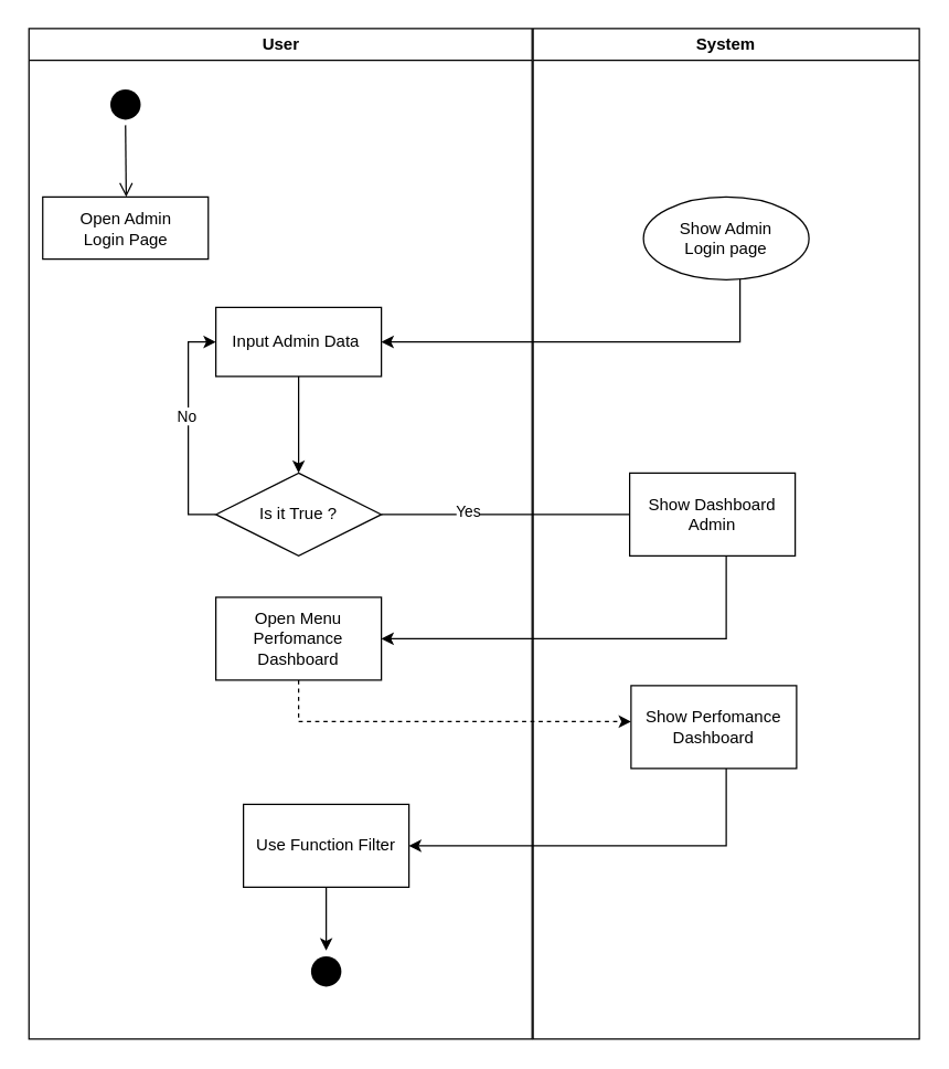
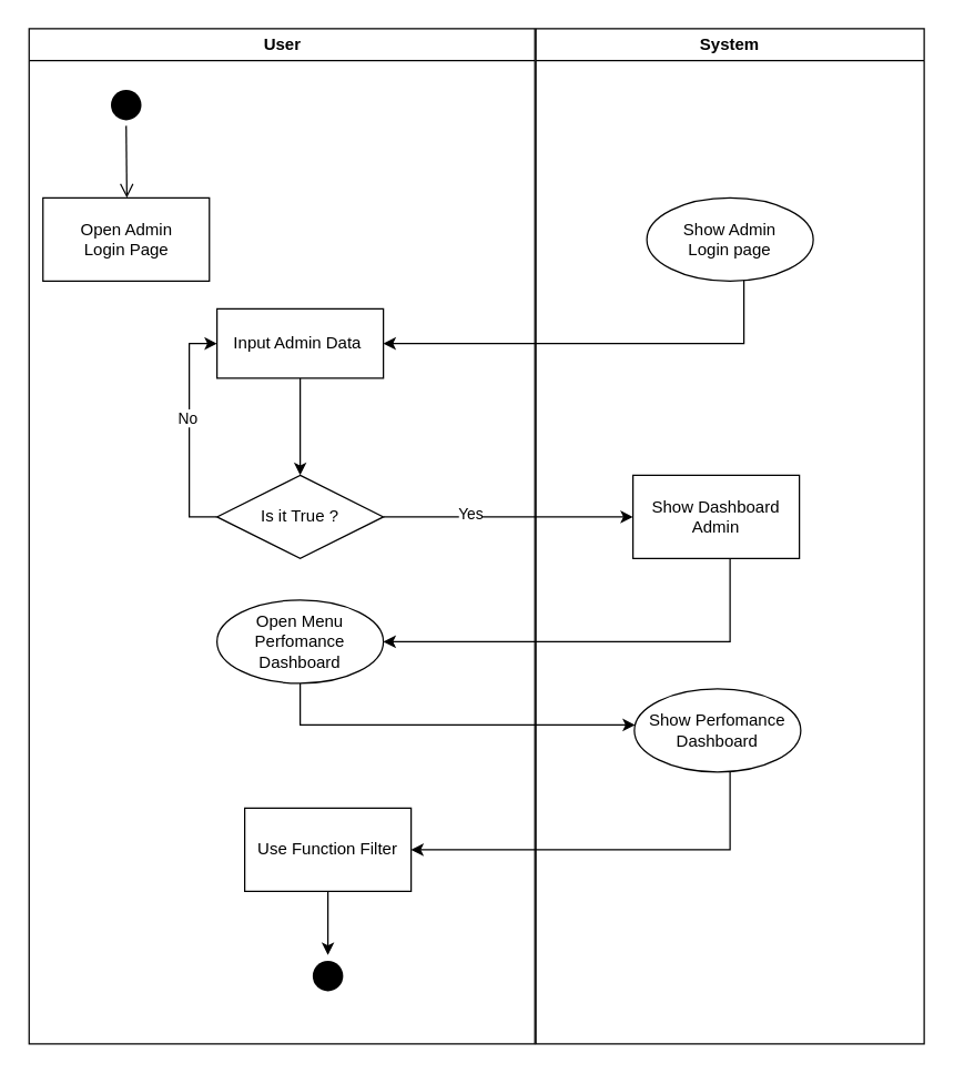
  <mxCell id="0" />
  <mxCell id="1" parent="0" />
  <mxCell id="2" value="User" style="swimlane;whiteSpace=wrap" parent="1" vertex="1"><mxGeometry x="20.5" y="20" width="364.75" height="732" as="geometry"><mxRectangle x="164.5" y="128" width="60" height="23" as="alternateBounds" /></mxGeometry></mxCell>
  <mxCell id="3" value="" style="ellipse;shape=startState;fillColor=#000000;strokeColor=none;" parent="2" vertex="1"><mxGeometry x="55" y="40" width="30" height="30" as="geometry" /></mxCell>
  <mxCell id="4" value="" style="edgeStyle=elbowEdgeStyle;elbow=horizontal;verticalAlign=bottom;endArrow=open;endSize=8;endFill=1;rounded=0;entryX=0.5;entryY=0;entryDx=0;entryDy=0;" parent="2" source="3" target="5" edge="1"><mxGeometry x="100" y="40" as="geometry"><mxPoint x="115" y="112" as="targetPoint" /></mxGeometry></mxCell>
- <mxCell id="5" value="Open Admin&lt;br&gt;Login Page" style="whiteSpace=wrap;html=1;rounded=0;" vertex="1" parent="2"><mxGeometry x="10" y="122" width="120" height="45" as="geometry" /></mxCell>
+ <mxCell id="5" value="Open Admin&lt;br&gt;Login Page" style="whiteSpace=wrap;html=1;rounded=0;" vertex="1" parent="2"><mxGeometry x="10" y="122" width="120" height="60" as="geometry" /></mxCell>
  <mxCell id="6" value="" style="edgeStyle=orthogonalEdgeStyle;rounded=0;orthogonalLoop=1;jettySize=auto;html=1;strokeColor=#000000;" edge="1" parent="2" source="7" target="10"><mxGeometry relative="1" as="geometry" /></mxCell>
  <mxCell id="7" value="Input Admin Data&amp;nbsp;" style="whiteSpace=wrap;html=1;rounded=0;" vertex="1" parent="2"><mxGeometry x="135.5" y="202" width="120" height="50" as="geometry" /></mxCell>
  <mxCell id="8" style="edgeStyle=orthogonalEdgeStyle;rounded=0;orthogonalLoop=1;jettySize=auto;html=1;exitX=0;exitY=0.5;exitDx=0;exitDy=0;entryX=0;entryY=0.5;entryDx=0;entryDy=0;strokeColor=#000000;" edge="1" parent="2" source="10" target="7"><mxGeometry relative="1" as="geometry" /></mxCell>
  <mxCell id="9" value="No" style="edgeLabel;html=1;align=center;verticalAlign=middle;resizable=0;points=[];" vertex="1" connectable="0" parent="8"><mxGeometry x="0.12" y="2" relative="1" as="geometry"><mxPoint as="offset" /></mxGeometry></mxCell>
  <mxCell id="10" value="Is it True ?" style="rhombus;whiteSpace=wrap;html=1;rounded=0;" vertex="1" parent="2"><mxGeometry x="135.5" y="322" width="120" height="60" as="geometry" /></mxCell>
- <mxCell id="11" value="Open Menu Perfomance Dashboard" style="whiteSpace=wrap;html=1;rounded=0;" vertex="1" parent="2"><mxGeometry x="135.5" y="412" width="120" height="60" as="geometry" /></mxCell>
+ <mxCell id="11" value="Open Menu Perfomance Dashboard" style="ellipse;whiteSpace=wrap;html=1;" vertex="1" parent="2"><mxGeometry x="135.5" y="412" width="120" height="60" as="geometry" /></mxCell>
  <mxCell id="12" style="edgeStyle=orthogonalEdgeStyle;rounded=0;orthogonalLoop=1;jettySize=auto;html=1;strokeColor=#000000;" edge="1" parent="2" source="13" target="14"><mxGeometry relative="1" as="geometry" /></mxCell>
  <mxCell id="13" value="Use Function Filter" style="whiteSpace=wrap;html=1;rounded=0;" vertex="1" parent="2"><mxGeometry x="155.5" y="562" width="120" height="60" as="geometry" /></mxCell>
  <mxCell id="14" value="" style="ellipse;shape=startState;fillColor=#000000;strokeColor=none;" vertex="1" parent="2"><mxGeometry x="200.5" y="668" width="30" height="30" as="geometry" /></mxCell>
  <mxCell id="15" value="System" style="swimlane;whiteSpace=wrap" parent="1" vertex="1"><mxGeometry x="386" y="20" width="280" height="732" as="geometry" /></mxCell>
  <mxCell id="16" value="Show Admin&lt;br&gt;Login page" style="ellipse;whiteSpace=wrap;html=1;" vertex="1" parent="15"><mxGeometry x="80" y="122" width="120" height="60" as="geometry" /></mxCell>
  <mxCell id="17" value="Show Dashboard Admin" style="whiteSpace=wrap;html=1;rounded=0;" vertex="1" parent="15"><mxGeometry x="70" y="322" width="120" height="60" as="geometry" /></mxCell>
- <mxCell id="18" value="Show Perfomance Dashboard" style="whiteSpace=wrap;html=1;rounded=0;" vertex="1" parent="15"><mxGeometry x="71" y="476" width="120" height="60" as="geometry" /></mxCell>
- <mxCell id="19" value="" style="edgeStyle=orthogonalEdgeStyle;rounded=0;orthogonalLoop=1;jettySize=auto;html=1;strokeColor=#000000;endArrow=none;" edge="1" parent="1" source="10" target="17"><mxGeometry relative="1" as="geometry" /></mxCell>
+ <mxCell id="18" value="Show Perfomance Dashboard" style="ellipse;whiteSpace=wrap;html=1;" vertex="1" parent="15"><mxGeometry x="71" y="476" width="120" height="60" as="geometry" /></mxCell>
+ <mxCell id="19" value="" style="edgeStyle=orthogonalEdgeStyle;rounded=0;orthogonalLoop=1;jettySize=auto;html=1;strokeColor=#000000;" edge="1" parent="1" source="10" target="17"><mxGeometry relative="1" as="geometry" /></mxCell>
  <mxCell id="20" value="Yes" style="edgeLabel;html=1;align=center;verticalAlign=middle;resizable=0;points=[];" vertex="1" connectable="0" parent="19"><mxGeometry x="-0.308" y="3" relative="1" as="geometry"><mxPoint as="offset" /></mxGeometry></mxCell>
  <mxCell id="21" style="edgeStyle=orthogonalEdgeStyle;rounded=0;orthogonalLoop=1;jettySize=auto;html=1;strokeColor=#000000;entryX=1;entryY=0.5;entryDx=0;entryDy=0;" edge="1" parent="1" source="16" target="7"><mxGeometry relative="1" as="geometry"><mxPoint x="476" y="272" as="targetPoint" /><Array as="points"><mxPoint x="536" y="247" /></Array></mxGeometry></mxCell>
  <mxCell id="22" value="" style="edgeStyle=orthogonalEdgeStyle;rounded=0;orthogonalLoop=1;jettySize=auto;html=1;strokeColor=#000000;" edge="1" parent="1" source="17" target="11"><mxGeometry relative="1" as="geometry"><Array as="points"><mxPoint x="526" y="462" /></Array></mxGeometry></mxCell>
- <mxCell id="23" value="" style="edgeStyle=orthogonalEdgeStyle;rounded=0;orthogonalLoop=1;jettySize=auto;html=1;strokeColor=#000000;dashed=1;" edge="1" parent="1" source="11" target="18"><mxGeometry relative="1" as="geometry"><Array as="points"><mxPoint x="216" y="522" /></Array></mxGeometry></mxCell>
+ <mxCell id="23" value="" style="edgeStyle=orthogonalEdgeStyle;rounded=0;orthogonalLoop=1;jettySize=auto;html=1;strokeColor=#000000;" edge="1" parent="1" source="11" target="18"><mxGeometry relative="1" as="geometry"><Array as="points"><mxPoint x="216" y="522" /></Array></mxGeometry></mxCell>
  <mxCell id="24" value="" style="edgeStyle=orthogonalEdgeStyle;rounded=0;orthogonalLoop=1;jettySize=auto;html=1;strokeColor=#000000;entryX=1;entryY=0.5;entryDx=0;entryDy=0;" edge="1" parent="1" source="18" target="13"><mxGeometry relative="1" as="geometry"><Array as="points"><mxPoint x="526" y="612" /></Array></mxGeometry></mxCell>
